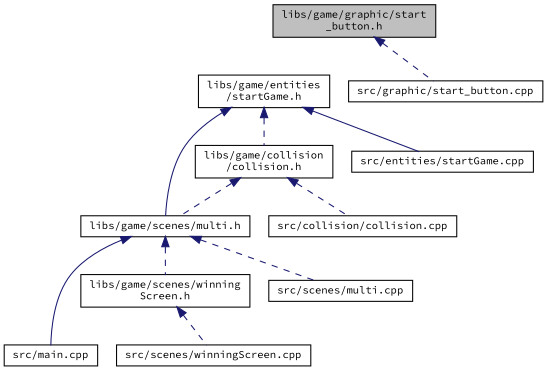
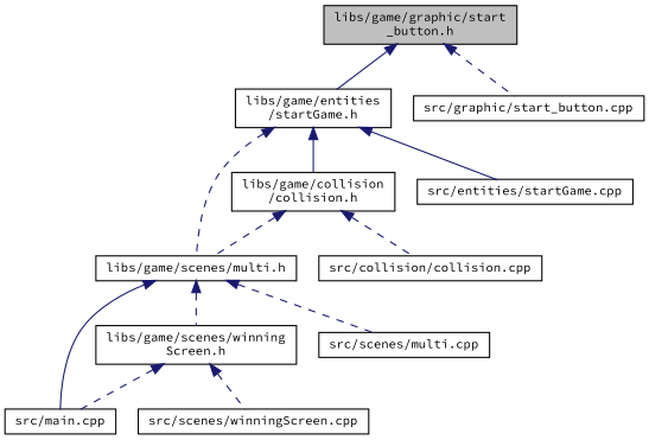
  digraph {
    fontname="Source Code Pro"
    node [color=black fillcolor=white fontname="Source Code Pro" fontsize=10 shape=record style=filled]
    edge [color=midnightblue dir=back fontname="Source Code Pro" fontsize=10 labelfontname=Helvetica labelfontsize=10 style=dashed]
    n1 [fillcolor=grey75 fontcolor=black height=0.2 label="libs/game/graphic/start\l_button.h" width=0.4]
    n2 [height=0.2 label="libs/game/entities\l/startGame.h" width=0.4]
    n3 [height=0.2 label="src/graphic/start_button.cpp" width=0.4]
    n4 [height=0.2 label="libs/game/collision\l/collision.h" width=0.4]
    n5 [height=0.2 label="libs/game/scenes/multi.h" width=0.4]
    n6 [height=0.2 label="src/entities/startGame.cpp" width=0.4]
    n7 [height=0.2 label="src/collision/collision.cpp" width=0.4]
    n8 [height=0.2 label="libs/game/scenes/winning\lScreen.h" width=0.4]
    n9 [height=0.2 label="src/main.cpp" width=0.4]
    n10 [height=0.2 label="src/scenes/multi.cpp" width=0.4]
    n11 [height=0.2 label="src/scenes/winningScreen.cpp" width=0.4]
+   n1 -> n2 [style=solid]
    n1 -> n3
-   n2 -> n4
-   n2 -> n5 [style=solid]
+   n2 -> n4 [style=solid]
+   n2 -> n5
    n2 -> n6 [style=solid]
    n4 -> n5
    n4 -> n7
    n5 -> n8
    n5 -> n9 [style=solid]
    n5 -> n10
+   n8 -> n9
    n8 -> n11
  }
